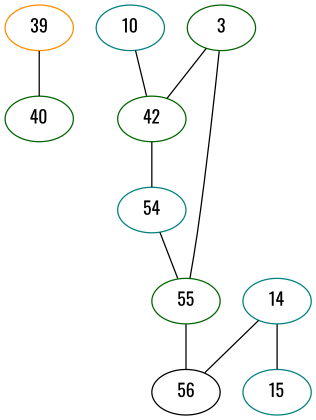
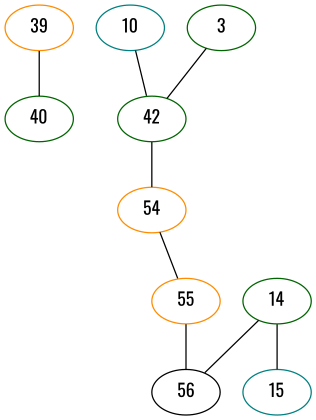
  graph {
    fontname=Oswald
    node [color=darkgreen fontname=Oswald]
    edge [fontname=Oswald]
    39 [color=darkorange]
    40
    56 [color=black]
-   55
+   55 [color=darkorange]
    n5 [color=teal label=10]
    n6 [label=42]
-   54 [color=teal]
+   54 [color=darkorange]
    n8 [label=3]
    15 [color=teal]
-   14 [color=teal]
+   14
    39 -- 40
    55 -- 56
    n5 -- n6
    n6 -- 54
    54 -- 55
-   n8 -- 55
    n8 -- n6
    14 -- 56
    14 -- 15
  }
